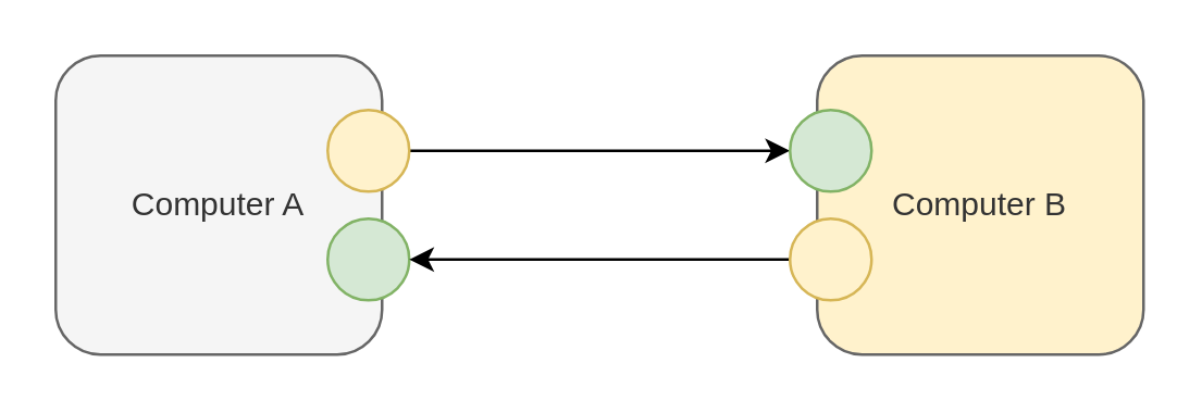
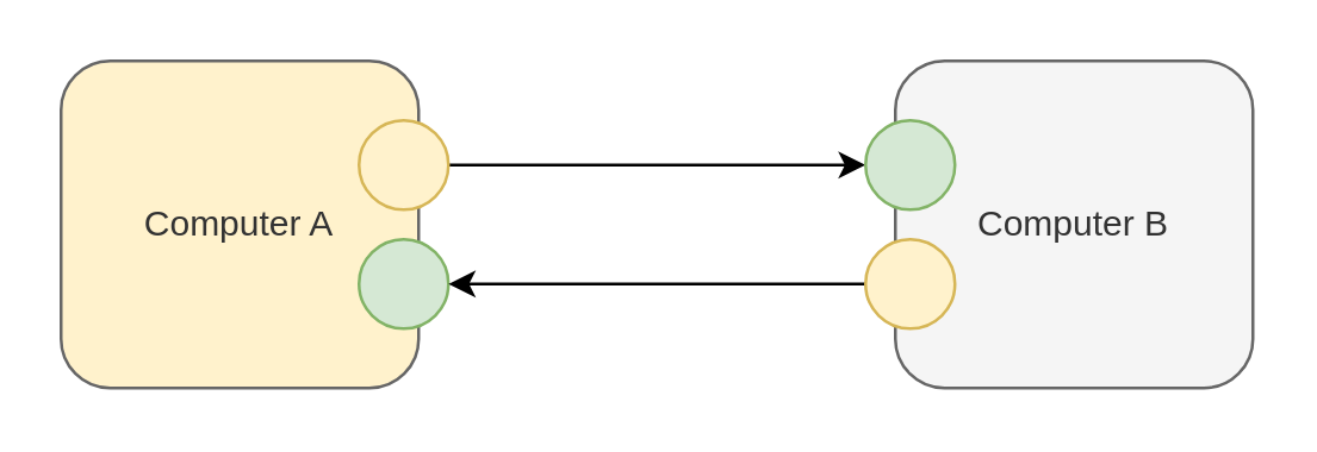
  <mxCell id="0" />
  <mxCell id="1" parent="0" />
- <mxCell id="2" value="Computer A" style="rounded=1;whiteSpace=wrap;html=1;fillColor=#f5f5f5;strokeColor=#666666;fontColor=#333333;" vertex="1" parent="1"><mxGeometry x="20" y="20" width="120" height="110" as="geometry" /></mxCell>
+ <mxCell id="2" value="Computer A" style="rounded=1;whiteSpace=wrap;html=1;fillColor=#fff2cc;strokeColor=#666666;fontColor=#333333;" vertex="1" parent="1"><mxGeometry x="20" y="20" width="120" height="110" as="geometry" /></mxCell>
  <mxCell id="3" style="edgeStyle=orthogonalEdgeStyle;rounded=0;orthogonalLoop=1;jettySize=auto;html=1;exitX=1;exitY=0.5;exitDx=0;exitDy=0;entryX=0;entryY=0.5;entryDx=0;entryDy=0;" edge="1" parent="1" source="4" target="7"><mxGeometry relative="1" as="geometry" /></mxCell>
  <mxCell id="4" value="" style="ellipse;whiteSpace=wrap;html=1;aspect=fixed;fillColor=#fff2cc;strokeColor=#d6b656;" vertex="1" parent="1"><mxGeometry x="120" y="40" width="30" height="30" as="geometry" /></mxCell>
  <mxCell id="5" value="" style="ellipse;whiteSpace=wrap;html=1;aspect=fixed;fillColor=#d5e8d4;strokeColor=#82b366;" vertex="1" parent="1"><mxGeometry x="120" y="80" width="30" height="30" as="geometry" /></mxCell>
- <mxCell id="6" value="Computer B" style="rounded=1;whiteSpace=wrap;html=1;fillColor=#fff2cc;strokeColor=#666666;fontColor=#333333;" vertex="1" parent="1"><mxGeometry x="300" y="20" width="120" height="110" as="geometry" /></mxCell>
+ <mxCell id="6" value="Computer B" style="rounded=1;whiteSpace=wrap;html=1;fillColor=#f5f5f5;strokeColor=#666666;fontColor=#333333;" vertex="1" parent="1"><mxGeometry x="300" y="20" width="120" height="110" as="geometry" /></mxCell>
  <mxCell id="7" value="" style="ellipse;whiteSpace=wrap;html=1;aspect=fixed;fillColor=#d5e8d4;strokeColor=#82b366;" vertex="1" parent="1"><mxGeometry x="290" y="40" width="30" height="30" as="geometry" /></mxCell>
  <mxCell id="8" style="edgeStyle=orthogonalEdgeStyle;rounded=0;orthogonalLoop=1;jettySize=auto;html=1;exitX=0;exitY=0.5;exitDx=0;exitDy=0;entryX=1;entryY=0.5;entryDx=0;entryDy=0;" edge="1" parent="1" source="9" target="5"><mxGeometry relative="1" as="geometry" /></mxCell>
  <mxCell id="9" value="" style="ellipse;whiteSpace=wrap;html=1;aspect=fixed;fillColor=#fff2cc;strokeColor=#d6b656;" vertex="1" parent="1"><mxGeometry x="290" y="80" width="30" height="30" as="geometry" /></mxCell>
